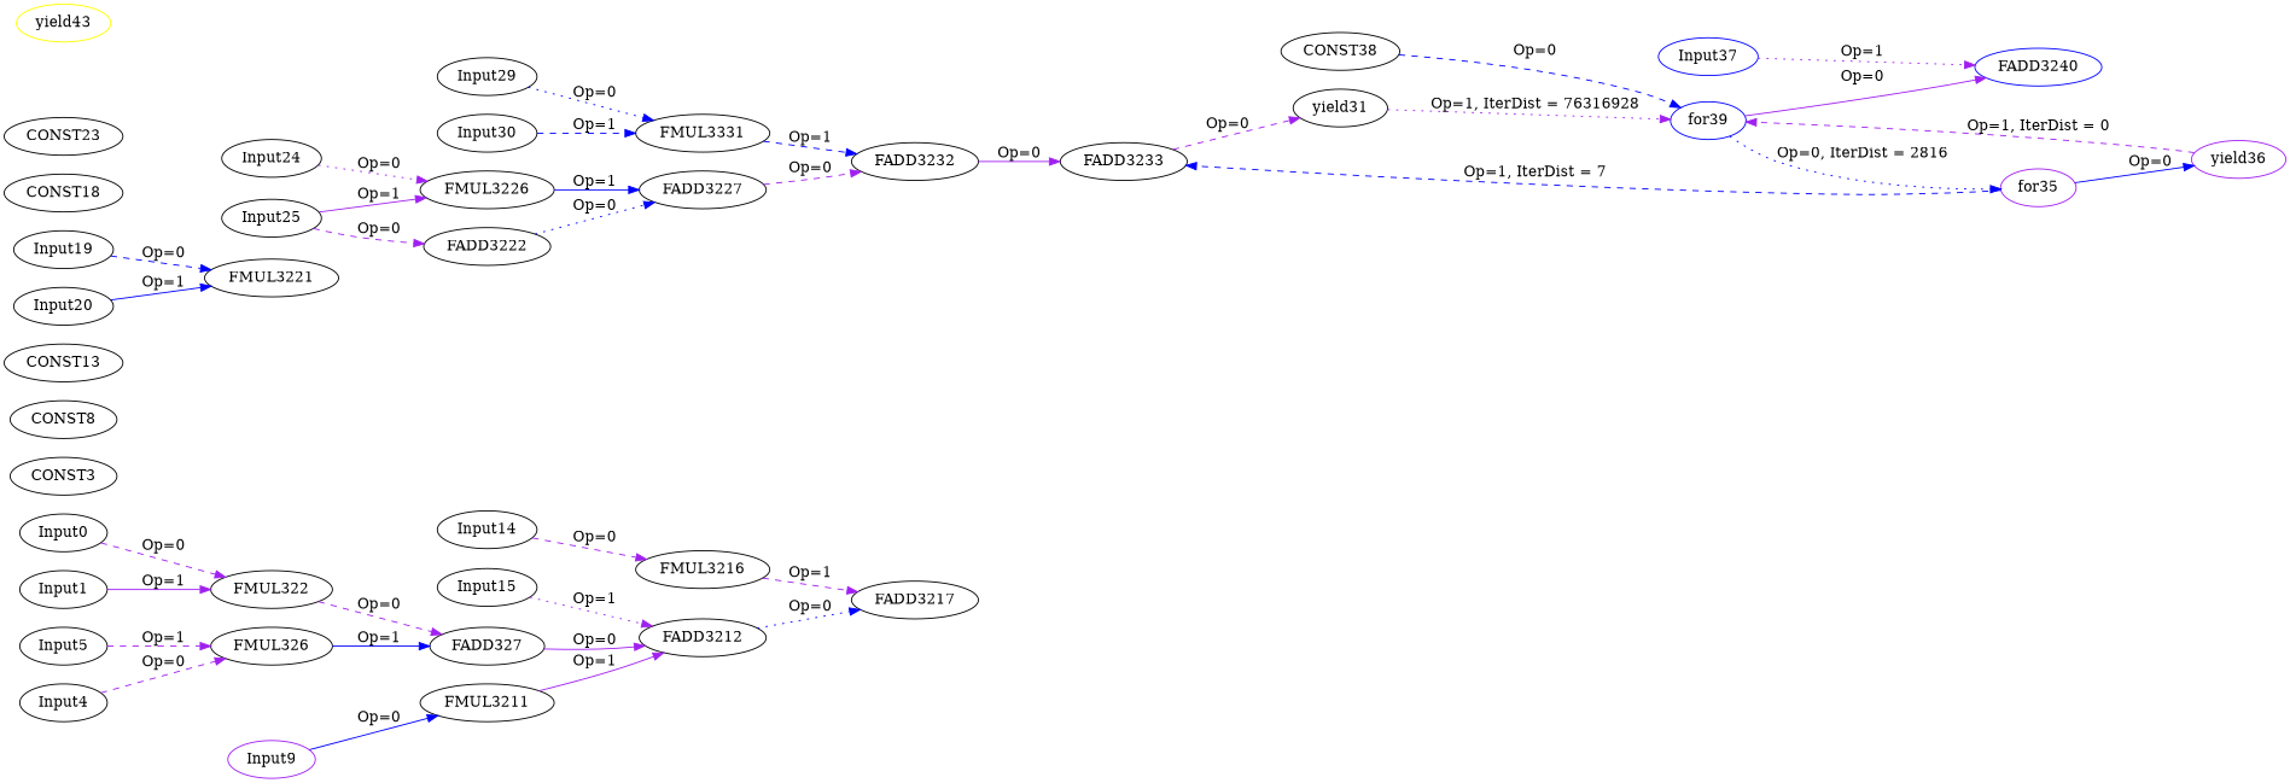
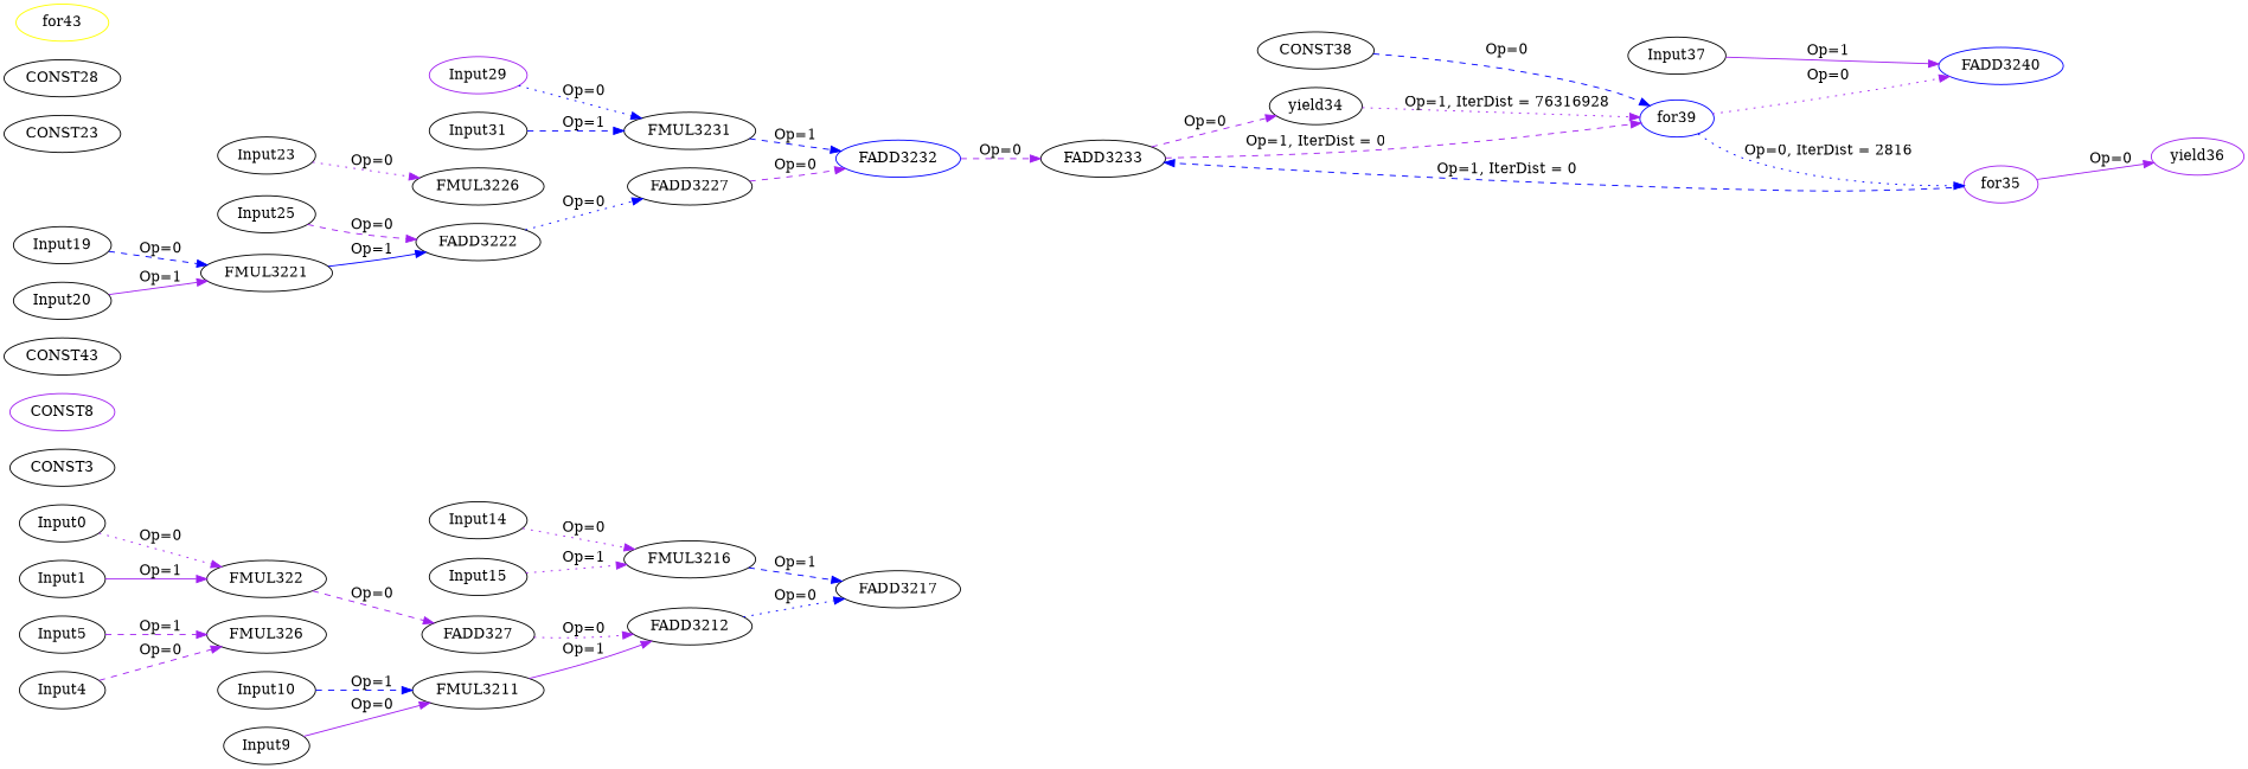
  digraph {
    rankdir=LR
    node [color=black opcode=Input]
    edge [color=purple operand=0 style=dashed]
    Input0 [offset="0,0" pattern="144,7,144,3,-2876,29" ref_name=conv2d_kernel_0_1]
    FMUL322 [opcode=FMUL32]
    FADD327 [opcode=FADD32]
    Input1 [offset="0,0" pattern="28,7,28,3,-560,29" ref_name=conv2d_kernel_0_2]
    FADD3212 [opcode=FADD32]
    CONST3 [opcode=CONST]
    Input4 [offset="0,4" pattern="144,7,144,3,-2876,29" ref_name=conv2d_kernel_0_1]
    FMUL326 [opcode=FMUL32]
    Input5 [offset="0,4" pattern="28,7,28,3,-560,29" ref_name=conv2d_kernel_0_2]
    FADD3217 [opcode=FADD32]
-   CONST8 [opcode=CONST]
-   Input9 [color=purple offset="0,8" pattern="144,7,144,3,-2876,29" ref_name=conv2d_kernel_0_1]
+   CONST8 [color=purple opcode=CONST]
+   Input9 [offset="0,8" pattern="144,7,144,3,-2876,29" ref_name=conv2d_kernel_0_1]
    FMUL3211 [opcode=FMUL32]
-   CONST13 [opcode=CONST]
+   Input10 [offset="0,8" pattern="28,7,28,3,-560,29" ref_name=conv2d_kernel_0_2]
+   CONST13 [opcode=CONST label=CONST43]
    Input14 [offset="0,12" pattern="144,7,144,3,-2876,29" ref_name=conv2d_kernel_0_1]
    FMUL3216 [opcode=FMUL32]
    Input15 [offset="0,12" pattern="28,7,28,3,-560,29" ref_name=conv2d_kernel_0_2]
    FADD3222 [opcode=FADD32]
    FADD3227 [opcode=FADD32]
-   CONST18 [opcode=CONST]
    Input19 [offset="0,16" pattern="144,7,144,3,-2876,29" ref_name=conv2d_kernel_0_1]
    FMUL3221 [opcode=FMUL32]
    Input20 [offset="0,16" pattern="28,7,28,3,-560,29" ref_name=conv2d_kernel_0_2]
-   FADD3232 [opcode=FADD32]
+   FADD3232 [color=blue opcode=FADD32]
    CONST23 [opcode=CONST]
-   Input24 [offset="0,20" pattern="144,7,144,3,-2876,29" ref_name=conv2d_kernel_0_1]
+   Input24 [offset="0,20" pattern="144,7,144,3,-2876,29" ref_name=conv2d_kernel_0_1 label=Input23]
    FMUL3226 [opcode=FMUL32]
    Input25 [offset="0,20" pattern="28,7,28,3,-560,29" ref_name=conv2d_kernel_0_2]
    FADD3233 [opcode=FADD32]
-   Input29 [offset="0,24" pattern="144,7,144,3,-2876,29" ref_name=conv2d_kernel_0_1]
-   FMUL3231 [opcode=FMUL32 label=FMUL3331]
-   Input30 [offset="0,24" pattern="28,7,28,3,-560,29" ref_name=conv2d_kernel_0_2]
-   yield34 [opcode=yield label=yield31]
+   CONST28 [opcode=CONST]
+   Input29 [color=purple offset="0,24" pattern="144,7,144,3,-2876,29" ref_name=conv2d_kernel_0_1]
+   FMUL3231 [opcode=FMUL32]
+   Input30 [offset="0,24" pattern="28,7,28,3,-560,29" ref_name=conv2d_kernel_0_2 label=Input31]
+   yield34 [opcode=yield]
    for39 [color=blue opcode=for]
    for35 [color=purple opcode=for]
    yield36 [color=purple opcode=yield]
    FADD3240 [color=blue opcode=FADD32]
-   Input37 [color=blue offset="0,0" pattern="0,7,0,3,4,29" ref_name=conv2d_kernel_0_0]
+   Input37 [offset="0,0" pattern="0,7,0,3,4,29" ref_name=conv2d_kernel_0_0]
    CONST38 [opcode=CONST value="0x00000000"]
-   for43 [color=yellow opcode=for label=yield43]
-   Input0 -> FMUL322 [label="Op=0"]
+   for43 [color=yellow opcode=for]
+   Input0 -> FMUL322 [label="Op=0" style=dotted]
    FMUL322 -> FADD327 [label="Op=0"]
-   FADD327 -> FADD3212 [label="Op=0" style=solid]
+   FADD327 -> FADD3212 [label="Op=0" style=dotted]
    Input1 -> FMUL322 [label="Op=1" operand=1 style=solid]
    FADD3212 -> FADD3217 [color=blue label="Op=0" style=dotted]
    Input4 -> FMUL326 [label="Op=0"]
-   FMUL326 -> FADD327 [color=blue label="Op=1" operand=1 style=solid]
    Input5 -> FMUL326 [label="Op=1" operand=1]
-   Input9 -> FMUL3211 [color=blue label="Op=0" style=solid]
+   Input9 -> FMUL3211 [label="Op=0" style=solid]
    FMUL3211 -> FADD3212 [label="Op=1" operand=1 style=solid]
-   Input14 -> FMUL3216 [label="Op=0"]
-   FMUL3216 -> FADD3217 [label="Op=1" operand=1]
-   Input15 -> FADD3212 [label="Op=1" operand=1 style=dotted]
+   Input10 -> FMUL3211 [color=blue label="Op=1" operand=1]
+   Input14 -> FMUL3216 [label="Op=0" style=dotted]
+   FMUL3216 -> FADD3217 [color=blue label="Op=1" operand=1]
+   Input15 -> FMUL3216 [label="Op=1" operand=1 style=dotted]
    FADD3222 -> FADD3227 [color=blue label="Op=0" style=dotted]
    FADD3227 -> FADD3232 [label="Op=0"]
    Input19 -> FMUL3221 [color=blue label="Op=0"]
-   Input20 -> FMUL3221 [color=blue label="Op=1" operand=1 style=solid]
-   FADD3232 -> FADD3233 [label="Op=0" style=solid]
+   FMUL3221 -> FADD3222 [color=blue label="Op=1" operand=1 style=solid]
+   Input20 -> FMUL3221 [label="Op=1" operand=1 style=solid]
+   FADD3232 -> FADD3233 [label="Op=0"]
    Input24 -> FMUL3226 [label="Op=0" style=dotted]
-   FMUL3226 -> FADD3227 [color=blue label="Op=1" operand=1 style=solid]
    Input25 -> FADD3222 [label="Op=0"]
-   Input25 -> FMUL3226 [label="Op=1" operand=1 style=solid]
    FADD3233 -> yield34 [label="Op=0"]
    Input29 -> FMUL3231 [color=blue label="Op=0" style=dotted]
    FMUL3231 -> FADD3232 [color=blue label="Op=1" operand=1]
    Input30 -> FMUL3231 [color=blue label="Op=1" operand=1]
    yield34 -> for39 [iterdist=76316928 label="Op=1, IterDist = 76316928" operand=1 style=dotted]
    for39 -> for35 [color=blue iterdist=2816 label="Op=0, IterDist = 2816" style=dotted]
-   for39 -> FADD3240 [label="Op=0" style=solid]
-   for35 -> FADD3233 [color=blue iterdist=0 label="Op=1, IterDist = 7" operand=1]
-   for35 -> yield36 [color=blue label="Op=0" style=solid]
-   yield36 -> for39 [iterdist=0 label="Op=1, IterDist = 0" operand=1]
-   Input37 -> FADD3240 [label="Op=1" operand=1 style=dotted]
+   for39 -> FADD3240 [label="Op=0" style=dotted]
+   for35 -> FADD3233 [color=blue iterdist=0 label="Op=1, IterDist = 0" operand=1]
+   for35 -> yield36 [label="Op=0" style=solid]
+   FADD3233 -> for39 [iterdist=0 label="Op=1, IterDist = 0" operand=1]
+   Input37 -> FADD3240 [label="Op=1" operand=1 style=solid]
    CONST38 -> for39 [color=blue label="Op=0"]
  }
